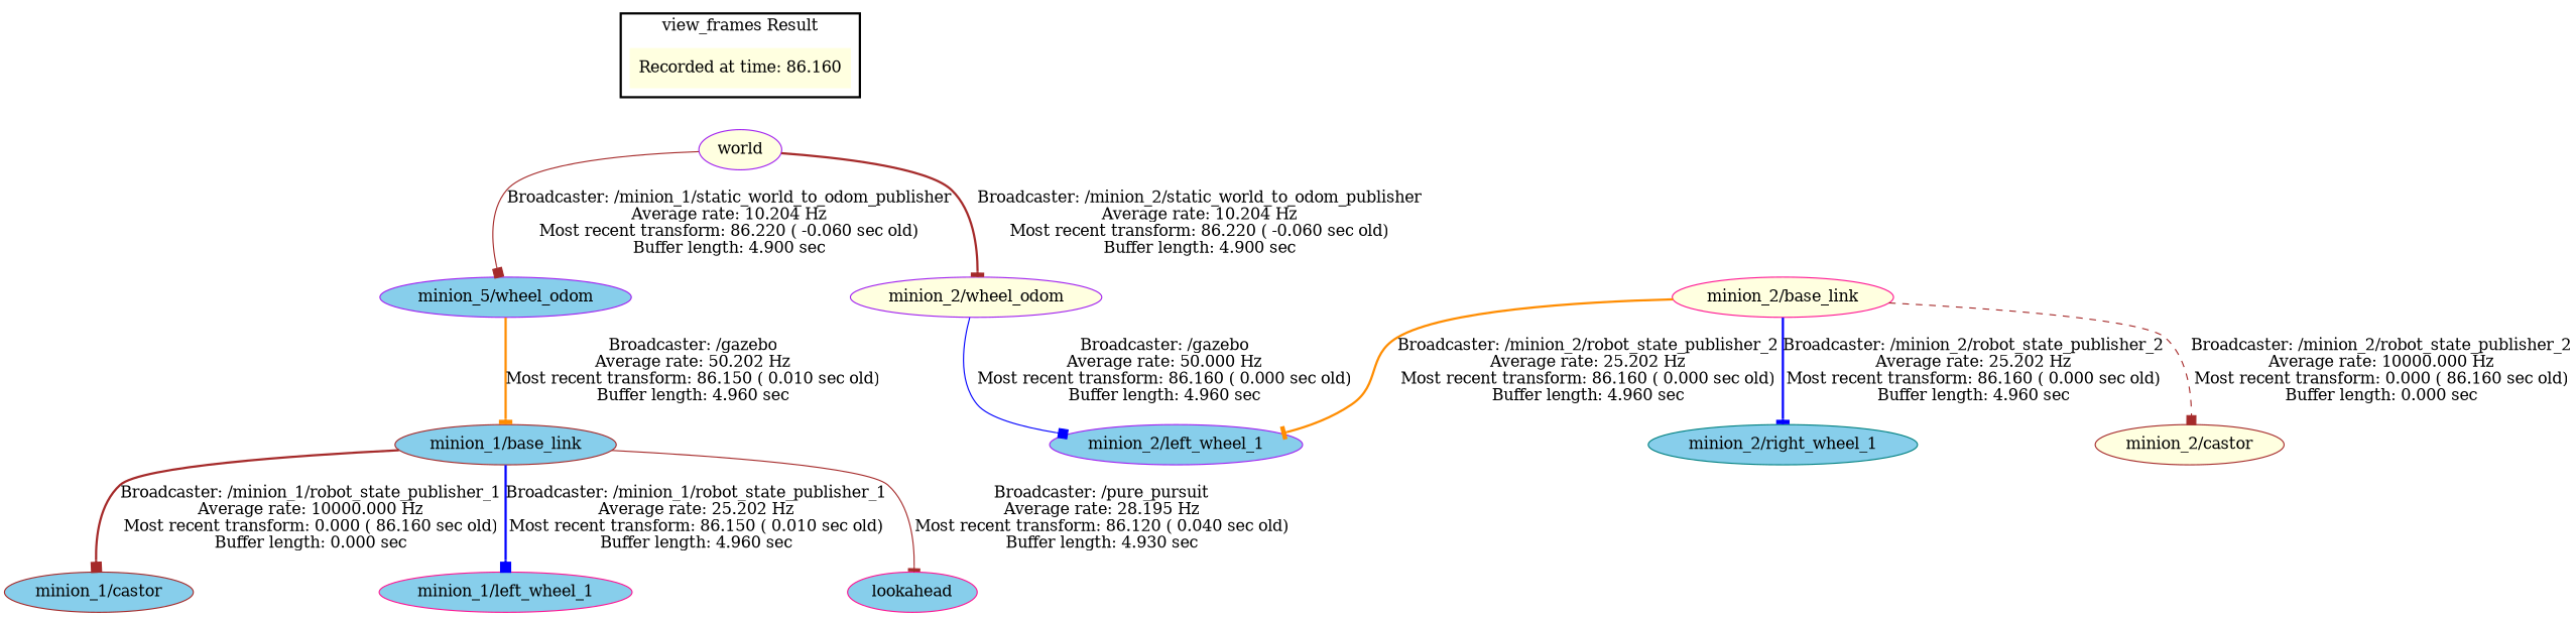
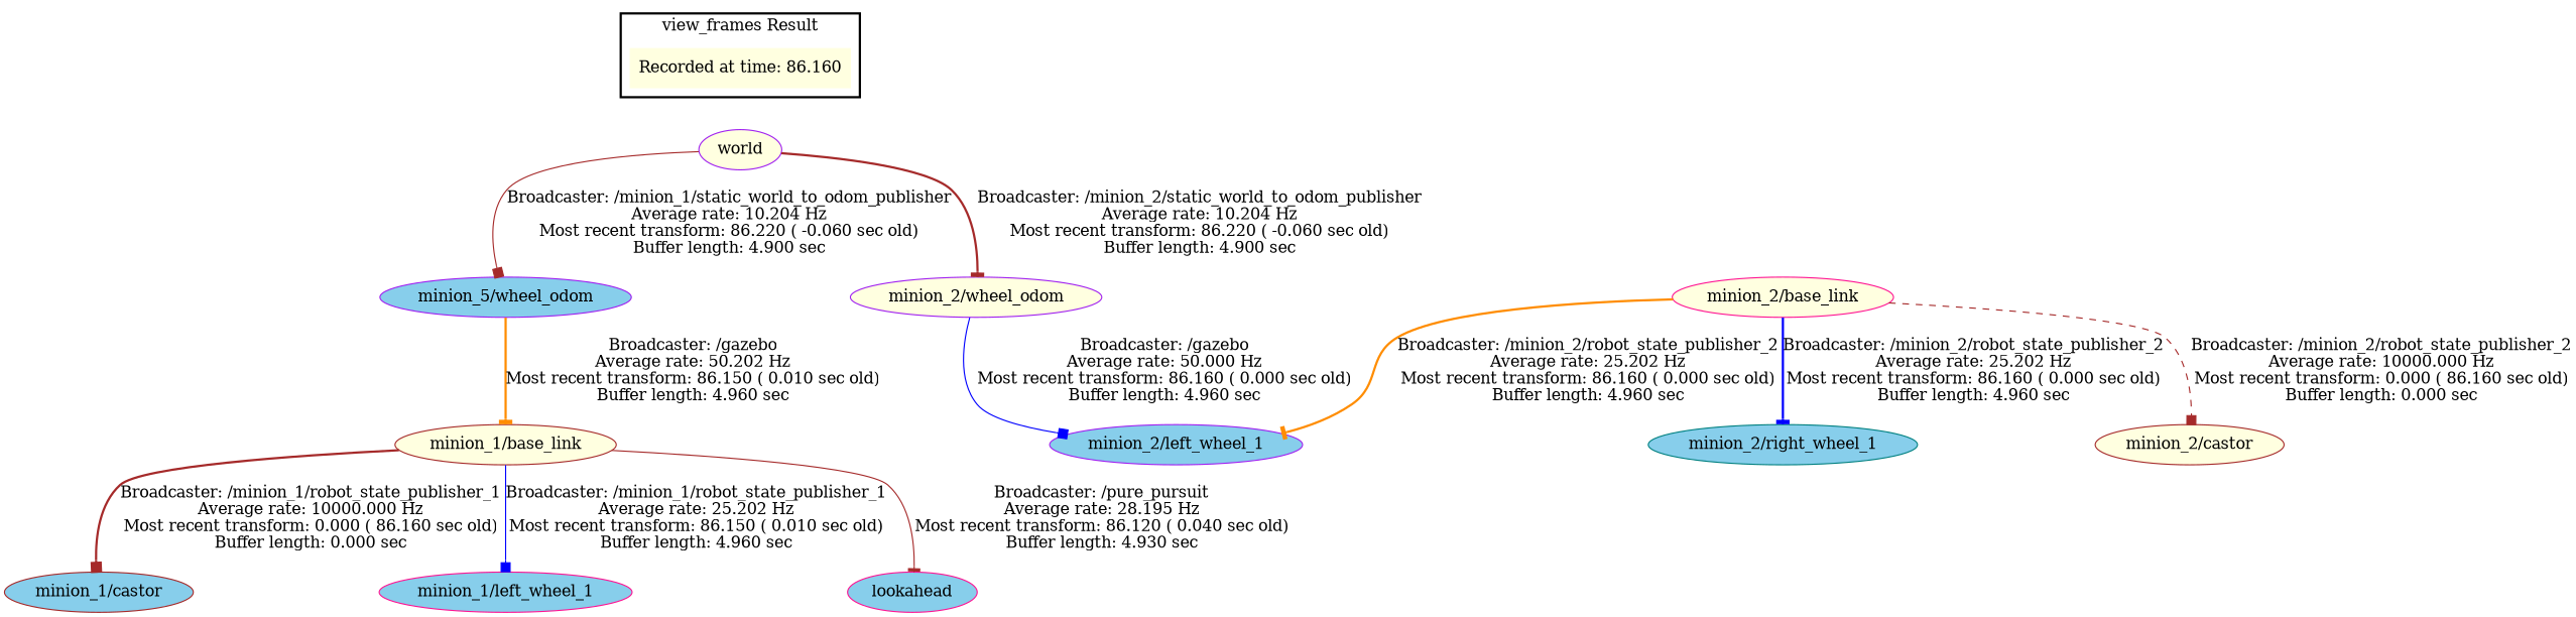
  digraph {
    node [color=brown fillcolor=skyblue style=filled]
    edge [style=bold arrowhead=tee color=brown]
    "Recorded at time: 86.160" [fillcolor=lightyellow shape=plaintext]
    world [color=purple fillcolor=lightyellow]
    "minion_2/base_link" [color=deeppink fillcolor=lightyellow]
    "minion_2/castor" [fillcolor=lightyellow]
    "minion_2/left_wheel_1" [color=purple]
    "minion_2/right_wheel_1" [color=teal]
    "minion_2/wheel_odom" [color=purple fillcolor=lightyellow]
-   "minion_1/base_link"
+   "minion_1/base_link" [fillcolor=lightyellow]
    "minion_1/castor"
    "minion_1/left_wheel_1" [color=deeppink]
    lookahead [color=deeppink]
    n12 [color=purple label="minion_5/wheel_odom"]
    subgraph cluster_1 {
      color=black
      label="view_frames Result"
      style=bold
      "Recorded at time: 86.160"
    }
    "Recorded at time: 86.160" -> world [style=invis arrowhead="" color=""]
    world -> "minion_2/wheel_odom" [label="Broadcaster: /minion_2/static_world_to_odom_publisher\nAverage rate: 10.204 Hz\nMost recent transform: 86.220 ( -0.060 sec old)\nBuffer length: 4.900 sec\n"]
    world -> n12 [arrowhead=box label="Broadcaster: /minion_1/static_world_to_odom_publisher\nAverage rate: 10.204 Hz\nMost recent transform: 86.220 ( -0.060 sec old)\nBuffer length: 4.900 sec\n" style=solid]
    "minion_2/base_link" -> "minion_2/castor" [arrowhead=box label="Broadcaster: /minion_2/robot_state_publisher_2\nAverage rate: 10000.000 Hz\nMost recent transform: 0.000 ( 86.160 sec old)\nBuffer length: 0.000 sec\n" style=dashed]
    "minion_2/base_link" -> "minion_2/left_wheel_1" [color=darkorange label="Broadcaster: /minion_2/robot_state_publisher_2\nAverage rate: 25.202 Hz\nMost recent transform: 86.160 ( 0.000 sec old)\nBuffer length: 4.960 sec\n"]
    "minion_2/base_link" -> "minion_2/right_wheel_1" [color=blue label="Broadcaster: /minion_2/robot_state_publisher_2\nAverage rate: 25.202 Hz\nMost recent transform: 86.160 ( 0.000 sec old)\nBuffer length: 4.960 sec\n"]
    "minion_2/wheel_odom" -> "minion_2/left_wheel_1" [arrowhead=box color=blue label="Broadcaster: /gazebo\nAverage rate: 50.000 Hz\nMost recent transform: 86.160 ( 0.000 sec old)\nBuffer length: 4.960 sec\n" style=solid]
    "minion_1/base_link" -> "minion_1/castor" [arrowhead=box label="Broadcaster: /minion_1/robot_state_publisher_1\nAverage rate: 10000.000 Hz\nMost recent transform: 0.000 ( 86.160 sec old)\nBuffer length: 0.000 sec\n"]
-   "minion_1/base_link" -> "minion_1/left_wheel_1" [arrowhead=box color=blue label="Broadcaster: /minion_1/robot_state_publisher_1\nAverage rate: 25.202 Hz\nMost recent transform: 86.150 ( 0.010 sec old)\nBuffer length: 4.960 sec\n"]
+   "minion_1/base_link" -> "minion_1/left_wheel_1" [arrowhead=box color=blue label="Broadcaster: /minion_1/robot_state_publisher_1\nAverage rate: 25.202 Hz\nMost recent transform: 86.150 ( 0.010 sec old)\nBuffer length: 4.960 sec\n" style=solid]
    "minion_1/base_link" -> lookahead [label="Broadcaster: /pure_pursuit\nAverage rate: 28.195 Hz\nMost recent transform: 86.120 ( 0.040 sec old)\nBuffer length: 4.930 sec\n" style=solid]
    n12 -> "minion_1/base_link" [color=darkorange label="Broadcaster: /gazebo\nAverage rate: 50.202 Hz\nMost recent transform: 86.150 ( 0.010 sec old)\nBuffer length: 4.960 sec\n"]
  }
